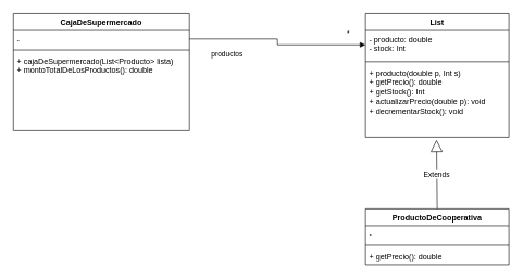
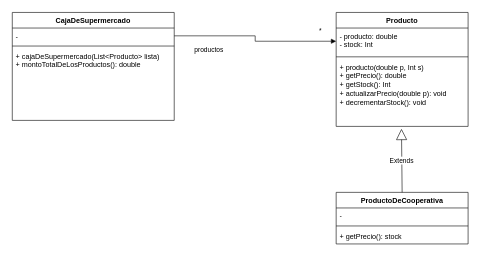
  <mxCell id="0" />
  <mxCell id="1" parent="0" />
  <mxCell id="2" value="CajaDeSupermercado" style="swimlane;fontStyle=1;align=center;verticalAlign=top;childLayout=stackLayout;horizontal=1;startSize=26;horizontalStack=0;resizeParent=1;resizeParentMax=0;resizeLast=0;collapsible=1;marginBottom=0;whiteSpace=wrap;html=1;" parent="1" vertex="1"><mxGeometry x="20" y="20" width="270" height="180" as="geometry" /></mxCell>
  <mxCell id="3" value="-" style="text;strokeColor=none;fillColor=none;align=left;verticalAlign=top;spacingLeft=4;spacingRight=4;overflow=hidden;rotatable=0;points=[[0,0.5],[1,0.5]];portConstraint=eastwest;whiteSpace=wrap;html=1;" parent="2" vertex="1"><mxGeometry y="26" width="270" height="26" as="geometry" /></mxCell>
  <mxCell id="4" value="" style="line;strokeWidth=1;fillColor=none;align=left;verticalAlign=middle;spacingTop=-1;spacingLeft=3;spacingRight=3;rotatable=0;labelPosition=right;points=[];portConstraint=eastwest;strokeColor=inherit;" parent="2" vertex="1"><mxGeometry y="52" width="270" height="8" as="geometry" /></mxCell>
  <mxCell id="5" value="+ cajaDeSupermercado(List&amp;lt;Producto&amp;gt; lista)&lt;div&gt;+ montoTotalDeLosProductos(): double&lt;/div&gt;" style="text;strokeColor=none;fillColor=none;align=left;verticalAlign=top;spacingLeft=4;spacingRight=4;overflow=hidden;rotatable=0;points=[[0,0.5],[1,0.5]];portConstraint=eastwest;whiteSpace=wrap;html=1;" parent="2" vertex="1"><mxGeometry y="60" width="270" height="120" as="geometry" /></mxCell>
  <mxCell id="6" value="productos&lt;div&gt;&lt;br&gt;&lt;/div&gt;" style="endArrow=block;endFill=1;html=1;edgeStyle=orthogonalEdgeStyle;align=left;verticalAlign=top;rounded=0;exitX=1;exitY=0.5;exitDx=0;exitDy=0;entryX=0;entryY=0.5;entryDx=0;entryDy=0;" parent="1" source="3" target="9" edge="1"><mxGeometry x="-0.769" y="-11" relative="1" as="geometry"><mxPoint x="310" y="180" as="sourcePoint" /><mxPoint x="510" y="60" as="targetPoint" /><mxPoint as="offset" /></mxGeometry></mxCell>
  <mxCell id="7" value="*" style="edgeLabel;resizable=0;html=1;align=left;verticalAlign=bottom;" parent="6" connectable="0" vertex="1"><mxGeometry x="-1" relative="1" as="geometry"><mxPoint x="240" as="offset" /></mxGeometry></mxCell>
- <mxCell id="8" value="List" style="swimlane;fontStyle=1;align=center;verticalAlign=top;childLayout=stackLayout;horizontal=1;startSize=26;horizontalStack=0;resizeParent=1;resizeParentMax=0;resizeLast=0;collapsible=1;marginBottom=0;whiteSpace=wrap;html=1;" parent="1" vertex="1"><mxGeometry x="560" y="20" width="220" height="190" as="geometry" /></mxCell>
+ <mxCell id="8" value="Producto" style="swimlane;fontStyle=1;align=center;verticalAlign=top;childLayout=stackLayout;horizontal=1;startSize=26;horizontalStack=0;resizeParent=1;resizeParentMax=0;resizeLast=0;collapsible=1;marginBottom=0;whiteSpace=wrap;html=1;" parent="1" vertex="1"><mxGeometry x="560" y="20" width="220" height="190" as="geometry" /></mxCell>
  <mxCell id="9" value="- producto: double&lt;div&gt;- stock: Int&lt;/div&gt;" style="text;strokeColor=none;fillColor=none;align=left;verticalAlign=top;spacingLeft=4;spacingRight=4;overflow=hidden;rotatable=0;points=[[0,0.5],[1,0.5]];portConstraint=eastwest;whiteSpace=wrap;html=1;" parent="8" vertex="1"><mxGeometry y="26" width="220" height="44" as="geometry" /></mxCell>
  <mxCell id="10" value="" style="line;strokeWidth=1;fillColor=none;align=left;verticalAlign=middle;spacingTop=-1;spacingLeft=3;spacingRight=3;rotatable=0;labelPosition=right;points=[];portConstraint=eastwest;strokeColor=inherit;" parent="8" vertex="1"><mxGeometry y="70" width="220" height="8" as="geometry" /></mxCell>
  <mxCell id="11" value="&lt;div&gt;+ producto(double p, Int s)&lt;/div&gt;+ getPrecio(): double&lt;div&gt;+ getStock(): Int&lt;/div&gt;&lt;div&gt;+ actualizarPrecio(double p): void&lt;/div&gt;&lt;div&gt;+ decrementarStock(): void&lt;/div&gt;&lt;div&gt;&lt;br&gt;&lt;/div&gt;&lt;div&gt;&lt;br&gt;&lt;/div&gt;" style="text;strokeColor=none;fillColor=none;align=left;verticalAlign=top;spacingLeft=4;spacingRight=4;overflow=hidden;rotatable=0;points=[[0,0.5],[1,0.5]];portConstraint=eastwest;whiteSpace=wrap;html=1;" parent="8" vertex="1"><mxGeometry y="78" width="220" height="112" as="geometry" /></mxCell>
  <mxCell id="12" value="ProductoDeCooperativa" style="swimlane;fontStyle=1;align=center;verticalAlign=top;childLayout=stackLayout;horizontal=1;startSize=26;horizontalStack=0;resizeParent=1;resizeParentMax=0;resizeLast=0;collapsible=1;marginBottom=0;whiteSpace=wrap;html=1;" parent="1" vertex="1"><mxGeometry x="560" y="320" width="220" height="86" as="geometry" /></mxCell>
  <mxCell id="13" value="-" style="text;strokeColor=none;fillColor=none;align=left;verticalAlign=top;spacingLeft=4;spacingRight=4;overflow=hidden;rotatable=0;points=[[0,0.5],[1,0.5]];portConstraint=eastwest;whiteSpace=wrap;html=1;" parent="12" vertex="1"><mxGeometry y="26" width="220" height="26" as="geometry" /></mxCell>
  <mxCell id="14" value="" style="line;strokeWidth=1;fillColor=none;align=left;verticalAlign=middle;spacingTop=-1;spacingLeft=3;spacingRight=3;rotatable=0;labelPosition=right;points=[];portConstraint=eastwest;strokeColor=inherit;" parent="12" vertex="1"><mxGeometry y="52" width="220" height="8" as="geometry" /></mxCell>
- <mxCell id="15" value="+ getPrecio(): double" style="text;strokeColor=none;fillColor=none;align=left;verticalAlign=top;spacingLeft=4;spacingRight=4;overflow=hidden;rotatable=0;points=[[0,0.5],[1,0.5]];portConstraint=eastwest;whiteSpace=wrap;html=1;" parent="12" vertex="1"><mxGeometry y="60" width="220" height="26" as="geometry" /></mxCell>
+ <mxCell id="15" value="+ getPrecio(): stock" style="text;strokeColor=none;fillColor=none;align=left;verticalAlign=top;spacingLeft=4;spacingRight=4;overflow=hidden;rotatable=0;points=[[0,0.5],[1,0.5]];portConstraint=eastwest;whiteSpace=wrap;html=1;" parent="12" vertex="1"><mxGeometry y="60" width="220" height="26" as="geometry" /></mxCell>
  <mxCell id="16" value="Extends" style="endArrow=block;endSize=16;endFill=0;html=1;rounded=0;exitX=0.5;exitY=0;exitDx=0;exitDy=0;entryX=0.495;entryY=1.036;entryDx=0;entryDy=0;entryPerimeter=0;" parent="1" source="12" target="11" edge="1"><mxGeometry width="160" relative="1" as="geometry"><mxPoint x="440" y="180" as="sourcePoint" /><mxPoint x="600" y="180" as="targetPoint" /></mxGeometry></mxCell>
